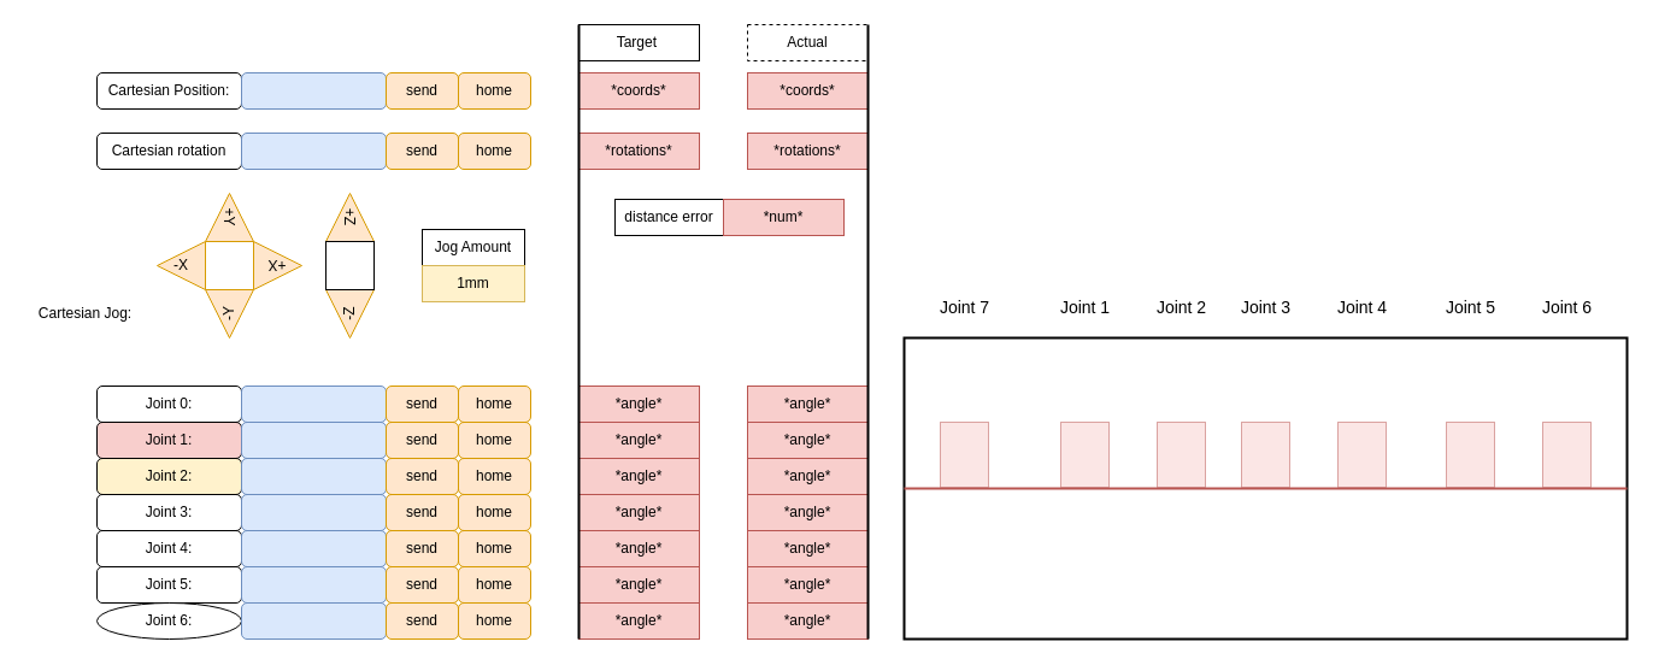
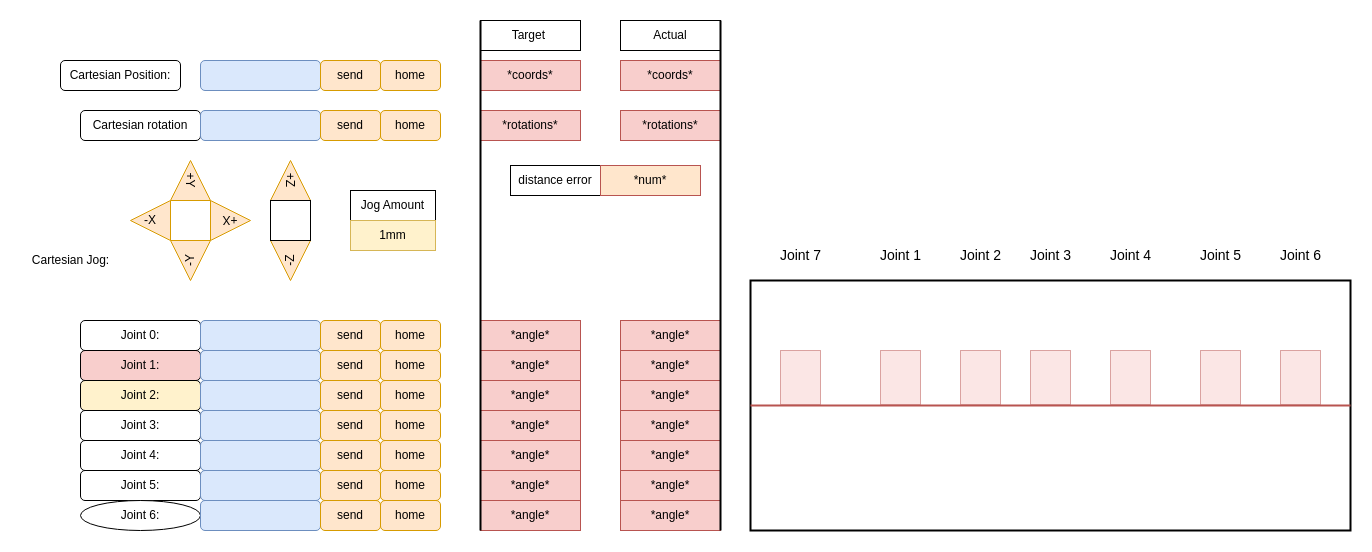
  <mxCell id="0" />
  <mxCell id="1" parent="0" />
- <mxCell id="2" value="Cartesian Position:" style="rounded=1;whiteSpace=wrap;html=1;" vertex="1" parent="1"><mxGeometry x="80" y="60" width="120" height="30" as="geometry" /></mxCell>
+ <mxCell id="2" value="Cartesian Position:" style="rounded=1;whiteSpace=wrap;html=1;" vertex="1" parent="1"><mxGeometry x="60" y="60" width="120" height="30" as="geometry" /></mxCell>
  <mxCell id="3" value="" style="rounded=1;whiteSpace=wrap;html=1;fillColor=#dae8fc;strokeColor=#6c8ebf;" vertex="1" parent="1"><mxGeometry x="200" y="60" width="120" height="30" as="geometry" /></mxCell>
  <mxCell id="4" value="send" style="rounded=1;whiteSpace=wrap;html=1;fillColor=#ffe6cc;strokeColor=#d79b00;" vertex="1" parent="1"><mxGeometry x="320" y="60" width="60" height="30" as="geometry" /></mxCell>
  <mxCell id="5" value="home" style="rounded=1;whiteSpace=wrap;html=1;fillColor=#ffe6cc;strokeColor=#d79b00;" vertex="1" parent="1"><mxGeometry x="380" y="60" width="60" height="30" as="geometry" /></mxCell>
  <mxCell id="6" value="Cartesian rotation" style="rounded=1;whiteSpace=wrap;html=1;" vertex="1" parent="1"><mxGeometry x="80" y="110" width="120" height="30" as="geometry" /></mxCell>
  <mxCell id="7" value="" style="rounded=1;whiteSpace=wrap;html=1;fillColor=#dae8fc;strokeColor=#6c8ebf;" vertex="1" parent="1"><mxGeometry x="200" y="110" width="120" height="30" as="geometry" /></mxCell>
  <mxCell id="8" value="send" style="rounded=1;whiteSpace=wrap;html=1;fillColor=#ffe6cc;strokeColor=#d79b00;" vertex="1" parent="1"><mxGeometry x="320" y="110" width="60" height="30" as="geometry" /></mxCell>
  <mxCell id="9" value="home" style="rounded=1;whiteSpace=wrap;html=1;fillColor=#ffe6cc;strokeColor=#d79b00;" vertex="1" parent="1"><mxGeometry x="380" y="110" width="60" height="30" as="geometry" /></mxCell>
  <mxCell id="10" value="-X" style="triangle;whiteSpace=wrap;html=1;direction=west;fillColor=#ffe6cc;strokeColor=#d79b00;" vertex="1" parent="1"><mxGeometry x="130" y="200" width="40" height="40" as="geometry" /></mxCell>
  <mxCell id="11" value="+Y" style="triangle;whiteSpace=wrap;html=1;direction=west;rotation=90;fillColor=#ffe6cc;strokeColor=#d79b00;" vertex="1" parent="1"><mxGeometry x="170" y="160" width="40" height="40" as="geometry" /></mxCell>
  <mxCell id="12" value="+X" style="triangle;whiteSpace=wrap;html=1;direction=west;rotation=-180;fillColor=#ffe6cc;strokeColor=#d79b00;" vertex="1" parent="1"><mxGeometry x="210" y="200" width="40" height="40" as="geometry" /></mxCell>
  <mxCell id="13" value="-Y" style="triangle;whiteSpace=wrap;html=1;direction=west;rotation=-90;fillColor=#ffe6cc;strokeColor=#d79b00;" vertex="1" parent="1"><mxGeometry x="170" y="240" width="40" height="40" as="geometry" /></mxCell>
  <mxCell id="14" value="Cartesian Jog:" style="text;html=1;align=center;verticalAlign=middle;resizable=0;points=[];autosize=1;strokeColor=none;fillColor=none;" vertex="1" parent="1"><mxGeometry x="20" y="245" width="100" height="30" as="geometry" /></mxCell>
  <mxCell id="15" value="+Z" style="triangle;whiteSpace=wrap;html=1;direction=west;rotation=90;fillColor=#ffe6cc;strokeColor=#d79b00;" vertex="1" parent="1"><mxGeometry x="270" y="160" width="40" height="40" as="geometry" /></mxCell>
  <mxCell id="16" value="-Z" style="triangle;whiteSpace=wrap;html=1;direction=west;rotation=-90;fillColor=#ffe6cc;strokeColor=#d79b00;" vertex="1" parent="1"><mxGeometry x="270" y="240" width="40" height="40" as="geometry" /></mxCell>
  <mxCell id="17" value="" style="whiteSpace=wrap;html=1;aspect=fixed;" vertex="1" parent="1"><mxGeometry x="270" y="200" width="40" height="40" as="geometry" /></mxCell>
  <mxCell id="18" value="Target&amp;nbsp;" style="rounded=0;whiteSpace=wrap;html=1;" vertex="1" parent="1"><mxGeometry x="480" y="20" width="100" height="30" as="geometry" /></mxCell>
- <mxCell id="19" value="Actual" style="rounded=0;whiteSpace=wrap;html=1;dashed=1;" vertex="1" parent="1"><mxGeometry x="620" y="20" width="100" height="30" as="geometry" /></mxCell>
+ <mxCell id="19" value="Actual" style="rounded=0;whiteSpace=wrap;html=1;" vertex="1" parent="1"><mxGeometry x="620" y="20" width="100" height="30" as="geometry" /></mxCell>
  <mxCell id="20" value="*coords*" style="rounded=0;whiteSpace=wrap;html=1;fillColor=#f8cecc;strokeColor=#b85450;" vertex="1" parent="1"><mxGeometry x="480" y="60" width="100" height="30" as="geometry" /></mxCell>
  <mxCell id="21" value="*rotations*" style="rounded=0;whiteSpace=wrap;html=1;fillColor=#f8cecc;strokeColor=#b85450;" vertex="1" parent="1"><mxGeometry x="480" y="110" width="100" height="30" as="geometry" /></mxCell>
  <mxCell id="22" value="*coords*" style="rounded=0;whiteSpace=wrap;html=1;fillColor=#f8cecc;strokeColor=#b85450;" vertex="1" parent="1"><mxGeometry x="620" y="60" width="100" height="30" as="geometry" /></mxCell>
  <mxCell id="23" value="*rotations*" style="rounded=0;whiteSpace=wrap;html=1;fillColor=#f8cecc;strokeColor=#b85450;" vertex="1" parent="1"><mxGeometry x="620" y="110" width="100" height="30" as="geometry" /></mxCell>
  <mxCell id="24" value="distance error" style="rounded=0;whiteSpace=wrap;html=1;" vertex="1" parent="1"><mxGeometry x="510" y="165" width="90" height="30" as="geometry" /></mxCell>
- <mxCell id="25" value="*num*" style="rounded=0;whiteSpace=wrap;html=1;fillColor=#f8cecc;strokeColor=#b85450;" vertex="1" parent="1"><mxGeometry x="600" y="165" width="100" height="30" as="geometry" /></mxCell>
+ <mxCell id="25" value="*num*" style="rounded=0;whiteSpace=wrap;html=1;fillColor=#ffe6cc;strokeColor=#b85450;" vertex="1" parent="1"><mxGeometry x="600" y="165" width="100" height="30" as="geometry" /></mxCell>
  <mxCell id="26" value="Joint 0:" style="rounded=1;whiteSpace=wrap;html=1;" vertex="1" parent="1"><mxGeometry x="80" y="320" width="120" height="30" as="geometry" /></mxCell>
  <mxCell id="27" value="" style="rounded=1;whiteSpace=wrap;html=1;fillColor=#dae8fc;strokeColor=#6c8ebf;" vertex="1" parent="1"><mxGeometry x="200" y="320" width="120" height="30" as="geometry" /></mxCell>
  <mxCell id="28" value="send" style="rounded=1;whiteSpace=wrap;html=1;fillColor=#ffe6cc;strokeColor=#d79b00;" vertex="1" parent="1"><mxGeometry x="320" y="320" width="60" height="30" as="geometry" /></mxCell>
  <mxCell id="29" value="home" style="rounded=1;whiteSpace=wrap;html=1;fillColor=#ffe6cc;strokeColor=#d79b00;" vertex="1" parent="1"><mxGeometry x="380" y="320" width="60" height="30" as="geometry" /></mxCell>
  <mxCell id="30" value="*angle*" style="rounded=0;whiteSpace=wrap;html=1;fillColor=#f8cecc;strokeColor=#b85450;" vertex="1" parent="1"><mxGeometry x="480" y="320" width="100" height="30" as="geometry" /></mxCell>
  <mxCell id="31" value="*angle*" style="rounded=0;whiteSpace=wrap;html=1;fillColor=#f8cecc;strokeColor=#b85450;" vertex="1" parent="1"><mxGeometry x="620" y="320" width="100" height="30" as="geometry" /></mxCell>
  <mxCell id="32" value="Joint 1:" style="rounded=1;whiteSpace=wrap;html=1;fillColor=#f8cecc;" vertex="1" parent="1"><mxGeometry x="80" y="350" width="120" height="30" as="geometry" /></mxCell>
  <mxCell id="33" value="" style="rounded=1;whiteSpace=wrap;html=1;fillColor=#dae8fc;strokeColor=#6c8ebf;" vertex="1" parent="1"><mxGeometry x="200" y="350" width="120" height="30" as="geometry" /></mxCell>
  <mxCell id="34" value="send" style="rounded=1;whiteSpace=wrap;html=1;fillColor=#ffe6cc;strokeColor=#d79b00;" vertex="1" parent="1"><mxGeometry x="320" y="350" width="60" height="30" as="geometry" /></mxCell>
  <mxCell id="35" value="home" style="rounded=1;whiteSpace=wrap;html=1;fillColor=#ffe6cc;strokeColor=#d79b00;" vertex="1" parent="1"><mxGeometry x="380" y="350" width="60" height="30" as="geometry" /></mxCell>
  <mxCell id="36" value="*angle*" style="rounded=0;whiteSpace=wrap;html=1;fillColor=#f8cecc;strokeColor=#b85450;" vertex="1" parent="1"><mxGeometry x="480" y="350" width="100" height="30" as="geometry" /></mxCell>
  <mxCell id="37" value="*angle*" style="rounded=0;whiteSpace=wrap;html=1;fillColor=#f8cecc;strokeColor=#b85450;" vertex="1" parent="1"><mxGeometry x="620" y="350" width="100" height="30" as="geometry" /></mxCell>
  <mxCell id="38" value="Joint 2:" style="rounded=1;whiteSpace=wrap;html=1;fillColor=#fff2cc;" vertex="1" parent="1"><mxGeometry x="80" y="380" width="120" height="30" as="geometry" /></mxCell>
  <mxCell id="39" value="" style="rounded=1;whiteSpace=wrap;html=1;fillColor=#dae8fc;strokeColor=#6c8ebf;" vertex="1" parent="1"><mxGeometry x="200" y="380" width="120" height="30" as="geometry" /></mxCell>
  <mxCell id="40" value="send" style="rounded=1;whiteSpace=wrap;html=1;fillColor=#ffe6cc;strokeColor=#d79b00;" vertex="1" parent="1"><mxGeometry x="320" y="380" width="60" height="30" as="geometry" /></mxCell>
  <mxCell id="41" value="home" style="rounded=1;whiteSpace=wrap;html=1;fillColor=#ffe6cc;strokeColor=#d79b00;" vertex="1" parent="1"><mxGeometry x="380" y="380" width="60" height="30" as="geometry" /></mxCell>
  <mxCell id="42" value="*angle*" style="rounded=0;whiteSpace=wrap;html=1;fillColor=#f8cecc;strokeColor=#b85450;" vertex="1" parent="1"><mxGeometry x="480" y="380" width="100" height="30" as="geometry" /></mxCell>
  <mxCell id="43" value="*angle*" style="rounded=0;whiteSpace=wrap;html=1;fillColor=#f8cecc;strokeColor=#b85450;" vertex="1" parent="1"><mxGeometry x="620" y="380" width="100" height="30" as="geometry" /></mxCell>
  <mxCell id="44" value="Joint 3:" style="rounded=1;whiteSpace=wrap;html=1;" vertex="1" parent="1"><mxGeometry x="80" y="410" width="120" height="30" as="geometry" /></mxCell>
  <mxCell id="45" value="" style="rounded=1;whiteSpace=wrap;html=1;fillColor=#dae8fc;strokeColor=#6c8ebf;" vertex="1" parent="1"><mxGeometry x="200" y="410" width="120" height="30" as="geometry" /></mxCell>
  <mxCell id="46" value="send" style="rounded=1;whiteSpace=wrap;html=1;fillColor=#ffe6cc;strokeColor=#d79b00;" vertex="1" parent="1"><mxGeometry x="320" y="410" width="60" height="30" as="geometry" /></mxCell>
  <mxCell id="47" value="home" style="rounded=1;whiteSpace=wrap;html=1;fillColor=#ffe6cc;strokeColor=#d79b00;" vertex="1" parent="1"><mxGeometry x="380" y="410" width="60" height="30" as="geometry" /></mxCell>
  <mxCell id="48" value="*angle*" style="rounded=0;whiteSpace=wrap;html=1;fillColor=#f8cecc;strokeColor=#b85450;" vertex="1" parent="1"><mxGeometry x="480" y="410" width="100" height="30" as="geometry" /></mxCell>
  <mxCell id="49" value="*angle*" style="rounded=0;whiteSpace=wrap;html=1;fillColor=#f8cecc;strokeColor=#b85450;" vertex="1" parent="1"><mxGeometry x="620" y="410" width="100" height="30" as="geometry" /></mxCell>
  <mxCell id="50" value="Joint 4:" style="rounded=1;whiteSpace=wrap;html=1;" vertex="1" parent="1"><mxGeometry x="80" y="440" width="120" height="30" as="geometry" /></mxCell>
  <mxCell id="51" value="" style="rounded=1;whiteSpace=wrap;html=1;fillColor=#dae8fc;strokeColor=#6c8ebf;" vertex="1" parent="1"><mxGeometry x="200" y="440" width="120" height="30" as="geometry" /></mxCell>
  <mxCell id="52" value="send" style="rounded=1;whiteSpace=wrap;html=1;fillColor=#ffe6cc;strokeColor=#d79b00;" vertex="1" parent="1"><mxGeometry x="320" y="440" width="60" height="30" as="geometry" /></mxCell>
  <mxCell id="53" value="home" style="rounded=1;whiteSpace=wrap;html=1;fillColor=#ffe6cc;strokeColor=#d79b00;" vertex="1" parent="1"><mxGeometry x="380" y="440" width="60" height="30" as="geometry" /></mxCell>
  <mxCell id="54" value="*angle*" style="rounded=0;whiteSpace=wrap;html=1;fillColor=#f8cecc;strokeColor=#b85450;" vertex="1" parent="1"><mxGeometry x="480" y="440" width="100" height="30" as="geometry" /></mxCell>
  <mxCell id="55" value="*angle*" style="rounded=0;whiteSpace=wrap;html=1;fillColor=#f8cecc;strokeColor=#b85450;" vertex="1" parent="1"><mxGeometry x="620" y="440" width="100" height="30" as="geometry" /></mxCell>
  <mxCell id="56" value="Joint 5:" style="rounded=1;whiteSpace=wrap;html=1;" vertex="1" parent="1"><mxGeometry x="80" y="470" width="120" height="30" as="geometry" /></mxCell>
  <mxCell id="57" value="" style="rounded=1;whiteSpace=wrap;html=1;fillColor=#dae8fc;strokeColor=#6c8ebf;" vertex="1" parent="1"><mxGeometry x="200" y="470" width="120" height="30" as="geometry" /></mxCell>
  <mxCell id="58" value="send" style="rounded=1;whiteSpace=wrap;html=1;fillColor=#ffe6cc;strokeColor=#d79b00;" vertex="1" parent="1"><mxGeometry x="320" y="470" width="60" height="30" as="geometry" /></mxCell>
  <mxCell id="59" value="home" style="rounded=1;whiteSpace=wrap;html=1;fillColor=#ffe6cc;strokeColor=#d79b00;" vertex="1" parent="1"><mxGeometry x="380" y="470" width="60" height="30" as="geometry" /></mxCell>
  <mxCell id="60" value="*angle*" style="rounded=0;whiteSpace=wrap;html=1;fillColor=#f8cecc;strokeColor=#b85450;" vertex="1" parent="1"><mxGeometry x="480" y="470" width="100" height="30" as="geometry" /></mxCell>
  <mxCell id="61" value="*angle*" style="rounded=0;whiteSpace=wrap;html=1;fillColor=#f8cecc;strokeColor=#b85450;" vertex="1" parent="1"><mxGeometry x="620" y="470" width="100" height="30" as="geometry" /></mxCell>
  <mxCell id="62" value="Joint 6:" style="ellipse;whiteSpace=wrap;html=1;" vertex="1" parent="1"><mxGeometry x="80" y="500" width="120" height="30" as="geometry" /></mxCell>
  <mxCell id="63" value="" style="rounded=1;whiteSpace=wrap;html=1;fillColor=#dae8fc;strokeColor=#6c8ebf;" vertex="1" parent="1"><mxGeometry x="200" y="500" width="120" height="30" as="geometry" /></mxCell>
  <mxCell id="64" value="send" style="rounded=1;whiteSpace=wrap;html=1;fillColor=#ffe6cc;strokeColor=#d79b00;" vertex="1" parent="1"><mxGeometry x="320" y="500" width="60" height="30" as="geometry" /></mxCell>
  <mxCell id="65" value="home" style="rounded=1;whiteSpace=wrap;html=1;fillColor=#ffe6cc;strokeColor=#d79b00;" vertex="1" parent="1"><mxGeometry x="380" y="500" width="60" height="30" as="geometry" /></mxCell>
  <mxCell id="66" value="*angle*" style="rounded=0;whiteSpace=wrap;html=1;fillColor=#f8cecc;strokeColor=#b85450;" vertex="1" parent="1"><mxGeometry x="480" y="500" width="100" height="30" as="geometry" /></mxCell>
  <mxCell id="67" value="*angle*" style="rounded=0;whiteSpace=wrap;html=1;fillColor=#f8cecc;strokeColor=#b85450;" vertex="1" parent="1"><mxGeometry x="620" y="500" width="100" height="30" as="geometry" /></mxCell>
  <mxCell id="68" style="edgeStyle=orthogonalEdgeStyle;rounded=0;orthogonalLoop=1;jettySize=auto;html=1;exitX=1;exitY=0;exitDx=0;exitDy=0;strokeWidth=2;endArrow=none;endFill=0;entryX=1;entryY=1;entryDx=0;entryDy=0;" edge="1" parent="1" source="19" target="67"><mxGeometry relative="1" as="geometry"><mxPoint x="730" y="520" as="targetPoint" /><Array as="points"><mxPoint x="720" y="50" /><mxPoint x="720" y="50" /></Array></mxGeometry></mxCell>
  <mxCell id="69" style="edgeStyle=orthogonalEdgeStyle;rounded=0;orthogonalLoop=1;jettySize=auto;html=1;exitX=0;exitY=0;exitDx=0;exitDy=0;entryX=0;entryY=1;entryDx=0;entryDy=0;strokeWidth=2;endArrow=none;endFill=0;" edge="1" parent="1" source="18" target="66"><mxGeometry relative="1" as="geometry"><mxPoint x="480" y="560" as="targetPoint" /><Array as="points"><mxPoint x="480" y="130" /><mxPoint x="480" y="130" /></Array></mxGeometry></mxCell>
  <mxCell id="70" value="Jog Amount" style="rounded=0;whiteSpace=wrap;html=1;" vertex="1" parent="1"><mxGeometry x="350" y="190" width="85" height="30" as="geometry" /></mxCell>
  <mxCell id="71" value="1mm" style="rounded=0;whiteSpace=wrap;html=1;fillColor=#fff2cc;strokeColor=#d6b656;" vertex="1" parent="1"><mxGeometry x="350" y="220" width="85" height="30" as="geometry" /></mxCell>
  <mxCell id="72" value="" style="rounded=0;whiteSpace=wrap;html=1;strokeWidth=2;glass=0;shadow=0;fillStyle=solid;" vertex="1" parent="1"><mxGeometry x="750" y="280" width="600" height="250" as="geometry" /></mxCell>
  <mxCell id="73" value="" style="endArrow=none;html=1;rounded=0;exitX=0;exitY=0.5;exitDx=0;exitDy=0;entryX=1;entryY=0.5;entryDx=0;entryDy=0;strokeWidth=2;fillColor=#f8cecc;strokeColor=#b85450;" edge="1" parent="1" source="72" target="72"><mxGeometry width="50" height="50" relative="1" as="geometry"><mxPoint x="910" y="340" as="sourcePoint" /><mxPoint x="960" y="290" as="targetPoint" /></mxGeometry></mxCell>
  <mxCell id="74" value="&lt;font style=&quot;font-size: 14px;&quot;&gt;Joint 7&lt;/font&gt;" style="text;html=1;align=center;verticalAlign=middle;resizable=0;points=[];autosize=1;strokeColor=none;fillColor=none;fontFamily=Helvetica;fontSize=11;fontColor=default;labelBackgroundColor=default;strokeWidth=2;" vertex="1" parent="1"><mxGeometry x="770" y="240" width="60" height="30" as="geometry" /></mxCell>
  <mxCell id="75" value="&lt;font style=&quot;font-size: 14px;&quot;&gt;Joint 1&lt;/font&gt;" style="text;html=1;align=center;verticalAlign=middle;resizable=0;points=[];autosize=1;strokeColor=none;fillColor=none;fontFamily=Helvetica;fontSize=11;fontColor=default;labelBackgroundColor=default;strokeWidth=2;" vertex="1" parent="1"><mxGeometry x="870" y="240" width="60" height="30" as="geometry" /></mxCell>
  <mxCell id="76" value="&lt;font style=&quot;font-size: 14px;&quot;&gt;Joint 3&lt;/font&gt;" style="text;html=1;align=center;verticalAlign=middle;resizable=0;points=[];autosize=1;strokeColor=none;fillColor=none;fontFamily=Helvetica;fontSize=11;fontColor=default;labelBackgroundColor=default;strokeWidth=2;" vertex="1" parent="1"><mxGeometry x="1020" y="240" width="60" height="30" as="geometry" /></mxCell>
  <mxCell id="77" value="&lt;font style=&quot;font-size: 14px;&quot;&gt;Joint 6&lt;/font&gt;" style="text;html=1;align=center;verticalAlign=middle;resizable=0;points=[];autosize=1;strokeColor=none;fillColor=none;fontFamily=Helvetica;fontSize=11;fontColor=default;labelBackgroundColor=default;strokeWidth=2;" vertex="1" parent="1"><mxGeometry x="1270" y="240" width="60" height="30" as="geometry" /></mxCell>
  <mxCell id="78" value="&lt;font style=&quot;font-size: 14px;&quot;&gt;Joint 2&lt;/font&gt;" style="text;html=1;align=center;verticalAlign=middle;resizable=0;points=[];autosize=1;strokeColor=none;fillColor=none;fontFamily=Helvetica;fontSize=11;fontColor=default;labelBackgroundColor=default;strokeWidth=2;" vertex="1" parent="1"><mxGeometry x="950" y="240" width="60" height="30" as="geometry" /></mxCell>
  <mxCell id="79" value="&lt;font style=&quot;font-size: 14px;&quot;&gt;Joint 4&lt;/font&gt;" style="text;html=1;align=center;verticalAlign=middle;resizable=0;points=[];autosize=1;strokeColor=none;fillColor=none;fontFamily=Helvetica;fontSize=11;fontColor=default;labelBackgroundColor=default;strokeWidth=2;" vertex="1" parent="1"><mxGeometry x="1100" y="240" width="60" height="30" as="geometry" /></mxCell>
  <mxCell id="80" value="&lt;font style=&quot;font-size: 14px;&quot;&gt;Joint 5&lt;/font&gt;" style="text;html=1;align=center;verticalAlign=middle;resizable=0;points=[];autosize=1;strokeColor=none;fillColor=none;fontFamily=Helvetica;fontSize=11;fontColor=default;labelBackgroundColor=default;strokeWidth=2;" vertex="1" parent="1"><mxGeometry x="1190" y="240" width="60" height="30" as="geometry" /></mxCell>
  <mxCell id="81" value="" style="rounded=0;whiteSpace=wrap;html=1;fontFamily=Helvetica;fontSize=11;labelBackgroundColor=default;imageHeight=20;fillOpacity=50;strokeOpacity=50;fillColor=#f8cecc;strokeColor=#b85450;" vertex="1" parent="1"><mxGeometry x="780" y="350" width="40" height="54" as="geometry" /></mxCell>
  <mxCell id="82" value="" style="rounded=0;whiteSpace=wrap;html=1;fontFamily=Helvetica;fontSize=11;labelBackgroundColor=default;imageHeight=20;fillOpacity=50;strokeOpacity=50;fillColor=#f8cecc;strokeColor=#b85450;" vertex="1" parent="1"><mxGeometry x="880" y="350" width="40" height="54" as="geometry" /></mxCell>
  <mxCell id="83" value="" style="rounded=0;whiteSpace=wrap;html=1;fontFamily=Helvetica;fontSize=11;labelBackgroundColor=default;imageHeight=20;fillOpacity=50;strokeOpacity=50;fillColor=#f8cecc;strokeColor=#b85450;" vertex="1" parent="1"><mxGeometry x="960" y="350" width="40" height="54" as="geometry" /></mxCell>
  <mxCell id="84" value="" style="rounded=0;whiteSpace=wrap;html=1;fontFamily=Helvetica;fontSize=11;labelBackgroundColor=default;imageHeight=20;fillOpacity=50;strokeOpacity=50;fillColor=#f8cecc;strokeColor=#b85450;" vertex="1" parent="1"><mxGeometry x="1030" y="350" width="40" height="54" as="geometry" /></mxCell>
  <mxCell id="85" value="" style="rounded=0;whiteSpace=wrap;html=1;fontFamily=Helvetica;fontSize=11;labelBackgroundColor=default;imageHeight=20;fillOpacity=50;strokeOpacity=50;fillColor=#f8cecc;strokeColor=#b85450;" vertex="1" parent="1"><mxGeometry x="1110" y="350" width="40" height="54" as="geometry" /></mxCell>
  <mxCell id="86" value="" style="rounded=0;whiteSpace=wrap;html=1;fontFamily=Helvetica;fontSize=11;labelBackgroundColor=default;imageHeight=20;fillOpacity=50;strokeOpacity=50;fillColor=#f8cecc;strokeColor=#b85450;" vertex="1" parent="1"><mxGeometry x="1200" y="350" width="40" height="54" as="geometry" /></mxCell>
  <mxCell id="87" value="" style="rounded=0;whiteSpace=wrap;html=1;fontFamily=Helvetica;fontSize=11;labelBackgroundColor=default;imageHeight=20;fillOpacity=50;strokeOpacity=50;fillColor=#f8cecc;strokeColor=#b85450;" vertex="1" parent="1"><mxGeometry x="1280" y="350" width="40" height="54" as="geometry" /></mxCell>
